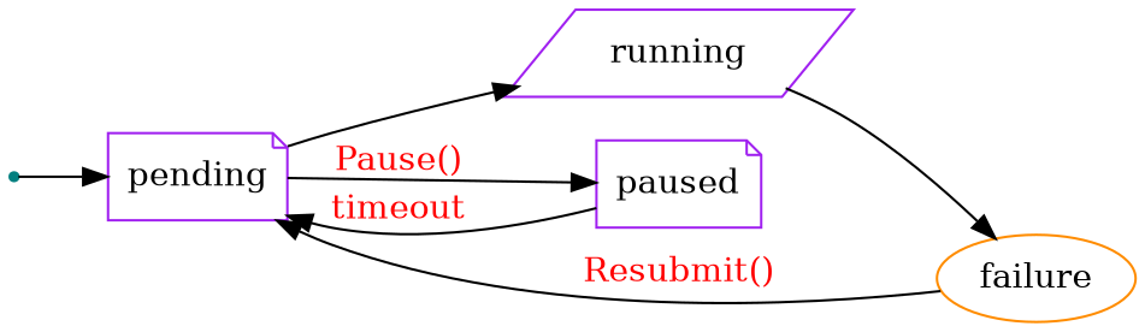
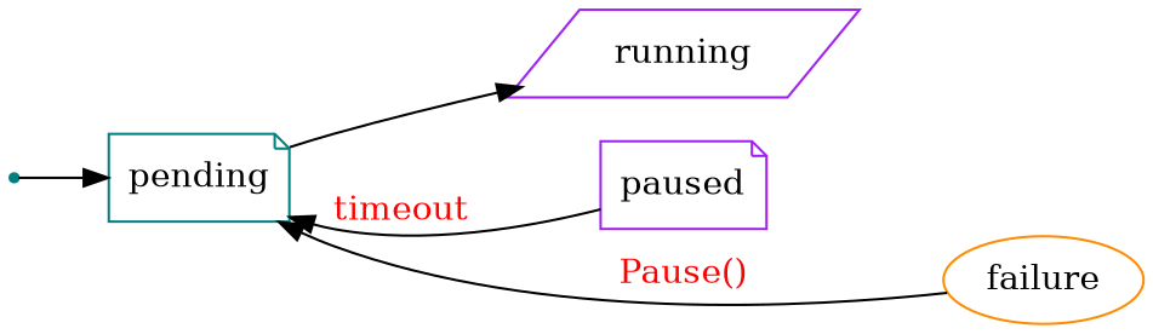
  digraph {
    fontname="DejaVu Serif"
    rankdir=LR
    node [color=teal fontname="DejaVu Serif" shape=note]
    edge [fontname="DejaVu Serif"]
    init [shape=point]
-   pending [color=purple]
+   pending
    running [color=purple shape=parallelogram]
    paused [color=purple]
    failure [color=darkorange shape=ellipse]
    init -> pending
    pending -> running
-   pending -> paused [fontcolor=red label="Pause()"]
-   running -> failure
    paused -> pending [fontcolor=red label=timeout]
-   failure -> pending [fontcolor=red label="Resubmit()"]
+   failure -> pending [fontcolor=red label="Pause()"]
  }
